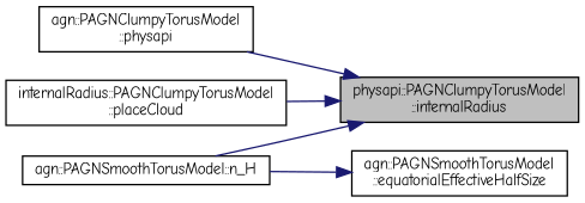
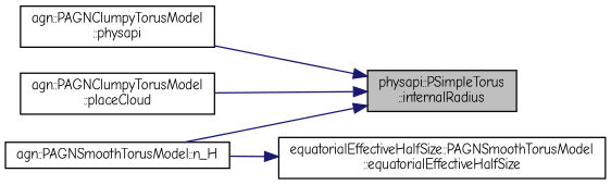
  digraph {
    fontname="Comic Neue"
    rankdir=RL
    node [color=black fillcolor=white fontname="Comic Neue" fontsize=10 shape=record style=filled]
    edge [color=midnightblue dir=back fontname="Comic Neue" fontsize=10 labelfontname=Helvetica labelfontsize=10 style=solid]
-   n1 [fillcolor=grey75 fontcolor=black height=0.2 label="physapi::PAGNClumpyTorusModel\l::internalRadius" width=0.4]
+   n1 [fillcolor=grey75 fontcolor=black height=0.2 label="physapi::PSimpleTorus\l::internalRadius" width=0.4]
    n2 [height=0.2 label="agn::PAGNClumpyTorusModel\l::physapi" width=0.4]
-   n3 [height=0.2 label="internalRadius::PAGNClumpyTorusModel\l::placeCloud" width=0.4]
+   n3 [height=0.2 label="agn::PAGNClumpyTorusModel\l::placeCloud" width=0.4]
    n4 [height=0.2 label="agn::PAGNSmoothTorusModel::n_H" width=0.4]
-   n5 [height=0.2 label="agn::PAGNSmoothTorusModel\l::equatorialEffectiveHalfSize" width=0.4]
+   n5 [height=0.2 label="equatorialEffectiveHalfSize::PAGNSmoothTorusModel\l::equatorialEffectiveHalfSize" width=0.4]
    n1 -> n2
    n1 -> n3
    n1 -> n4
    n5 -> n4
  }
